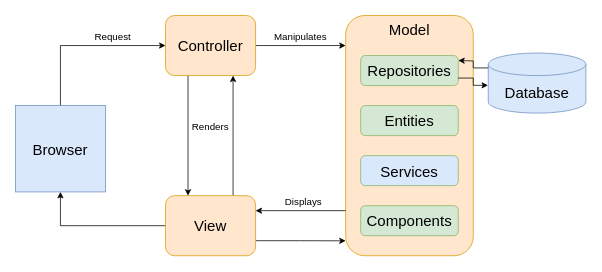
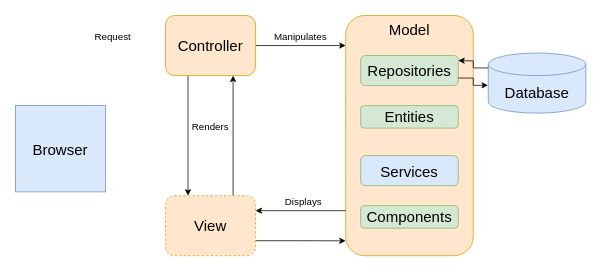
  <mxCell id="0" />
  <mxCell id="1" parent="0" />
- <mxCell id="2" style="edgeStyle=orthogonalEdgeStyle;rounded=0;orthogonalLoop=1;jettySize=auto;html=1;exitX=0.5;exitY=0;exitDx=0;exitDy=0;entryX=0;entryY=0.5;entryDx=0;entryDy=0;fontSize=20;" edge="1" parent="1" source="3" target="6"><mxGeometry relative="1" as="geometry" /></mxCell>
  <mxCell id="3" value="&lt;font style=&quot;font-size: 20px;&quot;&gt;Browser&lt;/font&gt;" style="rounded=0;whiteSpace=wrap;html=1;fillColor=#dae8fc;strokeColor=#6c8ebf;" vertex="1" parent="1"><mxGeometry x="20" y="140" width="120" height="115" as="geometry" /></mxCell>
  <mxCell id="4" style="edgeStyle=orthogonalEdgeStyle;rounded=0;orthogonalLoop=1;jettySize=auto;html=1;exitX=0.25;exitY=1;exitDx=0;exitDy=0;entryX=0.25;entryY=0;entryDx=0;entryDy=0;fontSize=20;" edge="1" parent="1" source="6" target="10"><mxGeometry relative="1" as="geometry" /></mxCell>
  <mxCell id="5" style="edgeStyle=orthogonalEdgeStyle;rounded=0;orthogonalLoop=1;jettySize=auto;html=1;exitX=1;exitY=0.5;exitDx=0;exitDy=0;entryX=0;entryY=0.125;entryDx=0;entryDy=0;entryPerimeter=0;fontSize=20;" edge="1" parent="1" source="6" target="13"><mxGeometry relative="1" as="geometry" /></mxCell>
  <mxCell id="6" value="Controller" style="rounded=1;whiteSpace=wrap;html=1;fontSize=20;fillColor=#ffe6cc;strokeColor=#d79b00;" vertex="1" parent="1"><mxGeometry x="220" width="120" height="80" as="geometry" y="20" /></mxCell>
- <mxCell id="7" style="edgeStyle=orthogonalEdgeStyle;rounded=0;orthogonalLoop=1;jettySize=auto;html=1;exitX=0;exitY=0.5;exitDx=0;exitDy=0;entryX=0.5;entryY=1;entryDx=0;entryDy=0;fontSize=20;" edge="1" parent="1" source="10" target="3"><mxGeometry relative="1" as="geometry" /></mxCell>
  <mxCell id="8" style="edgeStyle=orthogonalEdgeStyle;rounded=0;orthogonalLoop=1;jettySize=auto;html=1;exitX=0.75;exitY=0;exitDx=0;exitDy=0;entryX=0.75;entryY=1;entryDx=0;entryDy=0;fontSize=20;" edge="1" parent="1" source="10" target="6"><mxGeometry relative="1" as="geometry" /></mxCell>
  <mxCell id="9" style="edgeStyle=orthogonalEdgeStyle;rounded=0;orthogonalLoop=1;jettySize=auto;html=1;exitX=1;exitY=0.75;exitDx=0;exitDy=0;entryX=0;entryY=0.938;entryDx=0;entryDy=0;entryPerimeter=0;fontSize=20;" edge="1" parent="1" source="10" target="13"><mxGeometry relative="1" as="geometry" /></mxCell>
- <mxCell id="10" value="View" style="rounded=1;whiteSpace=wrap;html=1;fontSize=20;fillColor=#ffe6cc;strokeColor=#d79b00;" vertex="1" parent="1"><mxGeometry x="220" y="260" width="120" height="80" as="geometry" /></mxCell>
+ <mxCell id="10" value="View" style="rounded=1;whiteSpace=wrap;html=1;fontSize=20;fillColor=#ffe6cc;strokeColor=#d79b00;dashed=1;" vertex="1" parent="1"><mxGeometry x="220" y="260" width="120" height="80" as="geometry" /></mxCell>
  <mxCell id="11" value="Database" style="shape=cylinder3;whiteSpace=wrap;html=1;boundedLbl=1;backgroundOutline=1;size=15;fontSize=20;fillColor=#dae8fc;strokeColor=#6c8ebf;" vertex="1" parent="1"><mxGeometry x="650" y="70" width="130" height="80" as="geometry" /></mxCell>
  <mxCell id="12" value="" style="group" vertex="1" connectable="0" parent="1"><mxGeometry x="460" width="170" height="320" as="geometry" y="20" /></mxCell>
  <mxCell id="13" value="Model" style="rounded=1;whiteSpace=wrap;html=1;fontSize=20;fillColor=#ffe6cc;strokeColor=#d79b00;verticalAlign=top;" vertex="1" parent="12"><mxGeometry width="170" height="320" as="geometry" /></mxCell>
  <mxCell id="14" value="Repositories" style="rounded=1;whiteSpace=wrap;html=1;fontSize=20;fillColor=#d5e8d4;strokeColor=#82b366;" vertex="1" parent="12"><mxGeometry x="20" y="53.333" width="130" height="40" as="geometry" /></mxCell>
- <mxCell id="15" value="Entities" style="rounded=1;whiteSpace=wrap;html=1;fontSize=20;fillColor=#d5e8d4;strokeColor=#82b366;" vertex="1" parent="12"><mxGeometry x="20" y="120" width="130" height="40" as="geometry" /></mxCell>
+ <mxCell id="15" value="Entities" style="rounded=1;whiteSpace=wrap;html=1;fontSize=20;fillColor=#d5e8d4;strokeColor=#82b366;" vertex="1" parent="12"><mxGeometry x="20" y="120" width="130" height="30" as="geometry" /></mxCell>
  <mxCell id="16" value="Services" style="rounded=1;whiteSpace=wrap;html=1;fontSize=20;fillColor=#dae8fc;strokeColor=#82b366;" vertex="1" parent="12"><mxGeometry x="20" y="186.667" width="130" height="40" as="geometry" /></mxCell>
- <mxCell id="17" value="Components" style="rounded=1;whiteSpace=wrap;html=1;fontSize=20;fillColor=#d5e8d4;strokeColor=#82b366;" vertex="1" parent="12"><mxGeometry x="20" y="253.333" width="130" height="40" as="geometry" /></mxCell>
+ <mxCell id="17" value="Components" style="rounded=1;whiteSpace=wrap;html=1;fontSize=20;fillColor=#d5e8d4;strokeColor=#82b366;" vertex="1" parent="12"><mxGeometry x="20" y="253.333" width="130" height="30" as="geometry" /></mxCell>
  <mxCell id="18" style="edgeStyle=orthogonalEdgeStyle;rounded=0;orthogonalLoop=1;jettySize=auto;html=1;entryX=1;entryY=0.25;entryDx=0;entryDy=0;fontSize=20;" edge="1" parent="1" target="10"><mxGeometry relative="1" as="geometry"><mxPoint x="460" y="280" as="sourcePoint" /><Array as="points"><mxPoint x="460" y="280" /></Array></mxGeometry></mxCell>
  <mxCell id="19" style="edgeStyle=orthogonalEdgeStyle;rounded=0;orthogonalLoop=1;jettySize=auto;html=1;exitX=0;exitY=0.248;exitDx=0;exitDy=0;exitPerimeter=0;fontSize=20;" edge="1" parent="1" source="11"><mxGeometry relative="1" as="geometry"><mxPoint x="610" y="80" as="targetPoint" /><Array as="points" /></mxGeometry></mxCell>
  <mxCell id="20" style="edgeStyle=orthogonalEdgeStyle;rounded=0;orthogonalLoop=1;jettySize=auto;html=1;exitX=1;exitY=0.75;exitDx=0;exitDy=0;entryX=-0.003;entryY=0.538;entryDx=0;entryDy=0;entryPerimeter=0;fontSize=20;" edge="1" parent="1" source="14" target="11"><mxGeometry relative="1" as="geometry" /></mxCell>
  <mxCell id="21" value="&lt;font style=&quot;font-size: 13px;&quot;&gt;Request&lt;/font&gt;" style="text;html=1;strokeColor=none;fillColor=none;align=center;verticalAlign=middle;whiteSpace=wrap;rounded=0;fontSize=20;" vertex="1" parent="1"><mxGeometry x="120" y="30" width="60" height="30" as="geometry" /></mxCell>
  <mxCell id="22" value="&lt;font style=&quot;font-size: 13px;&quot;&gt;Renders&lt;/font&gt;" style="text;html=1;strokeColor=none;fillColor=none;align=center;verticalAlign=middle;whiteSpace=wrap;rounded=0;fontSize=20;" vertex="1" parent="1"><mxGeometry x="250" y="150" width="60" height="30" as="geometry" /></mxCell>
  <mxCell id="23" value="&lt;font style=&quot;font-size: 13px;&quot;&gt;Manipulates&lt;/font&gt;" style="text;html=1;strokeColor=none;fillColor=none;align=center;verticalAlign=middle;whiteSpace=wrap;rounded=0;fontSize=20;" vertex="1" parent="1"><mxGeometry x="370" y="30" width="60" height="30" as="geometry" /></mxCell>
  <mxCell id="24" value="&lt;font style=&quot;font-size: 13px;&quot;&gt;Displays&lt;/font&gt;" style="text;html=1;strokeColor=none;fillColor=none;align=center;verticalAlign=middle;whiteSpace=wrap;rounded=0;fontSize=20;" vertex="1" parent="1"><mxGeometry x="374" y="250" width="60" height="30" as="geometry" /></mxCell>
